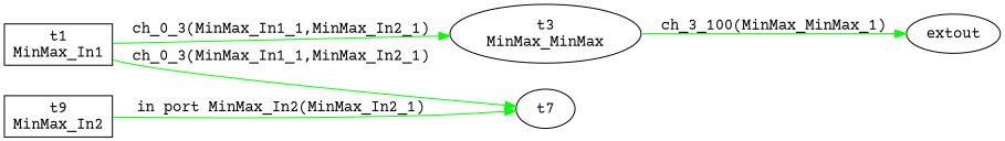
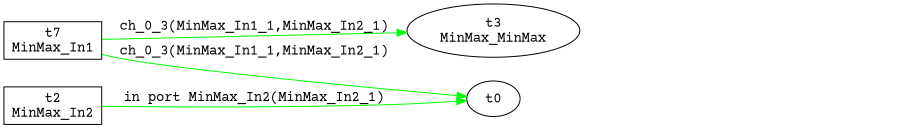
  digraph {
    fontname="Courier Prime"
    rankdir=LR
    node [fontname="Courier Prime"]
    edge [color=green fontname="Courier Prime"]
    n1 [label="t3\nMinMax_MinMax"]
-   n2 [label=extout]
-   n3 [label="t1\nMinMax_In1" shape=box]
-   t0 [label=t7]
-   n5 [label="t9\nMinMax_In2" shape=box]
-   n1 -> n2 [label="ch_3_100(MinMax_MinMax_1)"]
+   n3 [label="t7\nMinMax_In1" shape=box]
+   t0
+   n5 [label="t2\nMinMax_In2" shape=box]
    n3 -> n1 [label="ch_0_3(MinMax_In1_1,MinMax_In2_1)"]
    n3 -> t0 [label="ch_0_3(MinMax_In1_1,MinMax_In2_1)"]
    n5 -> t0 [label="in port MinMax_In2(MinMax_In2_1)"]
  }
